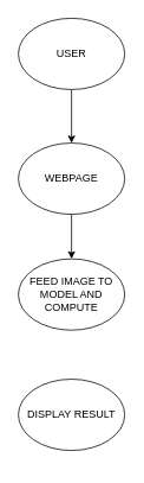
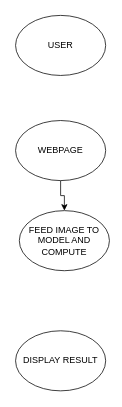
  <mxCell id="0" />
  <mxCell id="1" parent="0" />
- <mxCell id="2" style="edgeStyle=orthogonalEdgeStyle;rounded=0;orthogonalLoop=1;jettySize=auto;html=1;exitX=0.5;exitY=1;exitDx=0;exitDy=0;entryX=0.5;entryY=0;entryDx=0;entryDy=0;" parent="1" source="3" target="5" edge="1"><mxGeometry relative="1" as="geometry" /></mxCell>
  <mxCell id="3" value="USER" style="ellipse;whiteSpace=wrap;html=1;" parent="1" vertex="1"><mxGeometry x="20" y="20" width="120" height="80" as="geometry" /></mxCell>
  <mxCell id="4" style="edgeStyle=orthogonalEdgeStyle;rounded=0;orthogonalLoop=1;jettySize=auto;html=1;exitX=0.5;exitY=1;exitDx=0;exitDy=0;entryX=0.5;entryY=0;entryDx=0;entryDy=0;" parent="1" source="5" target="6" edge="1"><mxGeometry relative="1" as="geometry" /></mxCell>
  <mxCell id="5" value="WEBPAGE" style="ellipse;whiteSpace=wrap;html=1;" parent="1" vertex="1"><mxGeometry x="20" y="160" width="120" height="80" as="geometry" /></mxCell>
- <mxCell id="6" value="FEED IMAGE TO MODEL AND COMPUTE" style="ellipse;whiteSpace=wrap;html=1;" parent="1" vertex="1"><mxGeometry x="20" y="290" width="120" height="80" as="geometry" /></mxCell>
- <mxCell id="7" value="DISPLAY RESULT" style="ellipse;whiteSpace=wrap;html=1;" parent="1" vertex="1"><mxGeometry x="20" y="425" width="120" height="80" as="geometry" /></mxCell>
+ <mxCell id="6" value="FEED IMAGE TO MODEL AND COMPUTE" style="ellipse;whiteSpace=wrap;html=1;" parent="1" vertex="1"><mxGeometry x="25" y="280" width="120" height="80" as="geometry" /></mxCell>
+ <mxCell id="7" value="DISPLAY RESULT" style="ellipse;whiteSpace=wrap;html=1;" parent="1" vertex="1"><mxGeometry x="20" y="440" width="120" height="80" as="geometry" /></mxCell>
